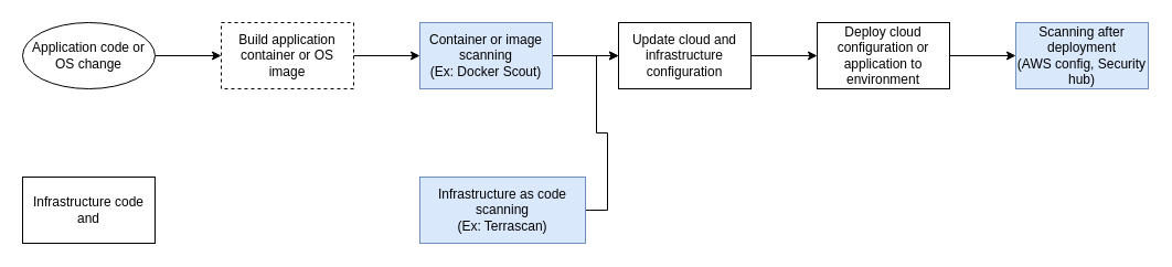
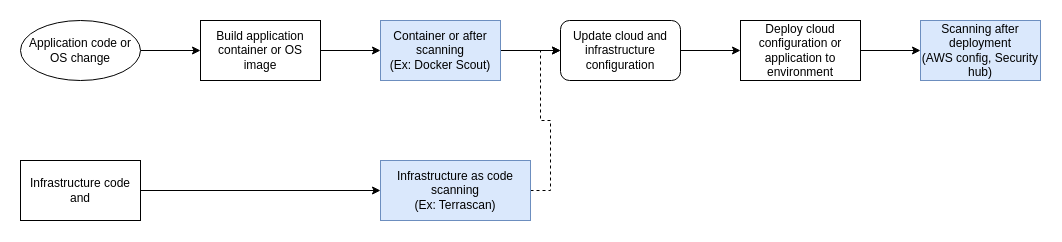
  <mxCell id="0" />
  <mxCell id="1" parent="0" />
  <mxCell id="2" value="" style="edgeStyle=orthogonalEdgeStyle;rounded=0;orthogonalLoop=1;jettySize=auto;html=1;" edge="1" parent="1" source="3" target="5"><mxGeometry relative="1" as="geometry" /></mxCell>
  <mxCell id="3" value="Application code or OS change" style="ellipse;whiteSpace=wrap;html=1;" vertex="1" parent="1"><mxGeometry x="20" y="20" width="120" height="60" as="geometry" /></mxCell>
  <mxCell id="4" value="" style="edgeStyle=orthogonalEdgeStyle;rounded=0;orthogonalLoop=1;jettySize=auto;html=1;" edge="1" parent="1" source="5" target="7"><mxGeometry relative="1" as="geometry" /></mxCell>
- <mxCell id="5" value="Build application container or OS image" style="rounded=0;whiteSpace=wrap;html=1;dashed=1;" vertex="1" parent="1"><mxGeometry x="200" y="20" width="120" height="60" as="geometry" /></mxCell>
+ <mxCell id="5" value="Build application container or OS image" style="rounded=0;whiteSpace=wrap;html=1;" vertex="1" parent="1"><mxGeometry x="200" y="20" width="120" height="60" as="geometry" /></mxCell>
  <mxCell id="6" value="" style="edgeStyle=orthogonalEdgeStyle;rounded=0;orthogonalLoop=1;jettySize=auto;html=1;" edge="1" parent="1" source="7" target="13"><mxGeometry relative="1" as="geometry" /></mxCell>
- <mxCell id="7" value="Container or image scanning&lt;br&gt;(Ex: Docker Scout)" style="rounded=0;whiteSpace=wrap;html=1;fillColor=#dae8fc;strokeColor=#6c8ebf;" vertex="1" parent="1"><mxGeometry x="380" y="20" width="120" height="60" as="geometry" /></mxCell>
+ <mxCell id="7" value="Container or after scanning&lt;br&gt;(Ex: Docker Scout)" style="rounded=0;whiteSpace=wrap;html=1;fillColor=#dae8fc;strokeColor=#6c8ebf;" vertex="1" parent="1"><mxGeometry x="380" y="20" width="120" height="60" as="geometry" /></mxCell>
+ <mxCell id="8" style="edgeStyle=orthogonalEdgeStyle;rounded=0;orthogonalLoop=1;jettySize=auto;html=1;exitX=1;exitY=0.5;exitDx=0;exitDy=0;entryX=0;entryY=0.5;entryDx=0;entryDy=0;" edge="1" parent="1" source="9" target="11"><mxGeometry relative="1" as="geometry" /></mxCell>
  <mxCell id="9" value="Infrastructure code and" style="rounded=0;whiteSpace=wrap;html=1;" vertex="1" parent="1"><mxGeometry x="20" y="160" width="120" height="60" as="geometry" /></mxCell>
- <mxCell id="10" style="edgeStyle=orthogonalEdgeStyle;rounded=0;orthogonalLoop=1;jettySize=auto;html=1;exitX=1;exitY=0.5;exitDx=0;exitDy=0;entryX=0;entryY=0.5;entryDx=0;entryDy=0;" edge="1" parent="1" source="11" target="13"><mxGeometry relative="1" as="geometry" /></mxCell>
+ <mxCell id="10" style="edgeStyle=orthogonalEdgeStyle;rounded=0;orthogonalLoop=1;jettySize=auto;html=1;exitX=1;exitY=0.5;exitDx=0;exitDy=0;entryX=0;entryY=0.5;entryDx=0;entryDy=0;dashed=1;" edge="1" parent="1" source="11" target="13"><mxGeometry relative="1" as="geometry" /></mxCell>
  <mxCell id="11" value="Infrastructure as code scanning&lt;br&gt;(Ex: Terrascan)" style="rounded=0;whiteSpace=wrap;html=1;fillColor=#dae8fc;strokeColor=#6c8ebf;" vertex="1" parent="1"><mxGeometry x="380" y="160" width="150" height="60" as="geometry" /></mxCell>
  <mxCell id="12" value="" style="edgeStyle=orthogonalEdgeStyle;rounded=0;orthogonalLoop=1;jettySize=auto;html=1;" edge="1" parent="1" source="13" target="15"><mxGeometry relative="1" as="geometry" /></mxCell>
- <mxCell id="13" value="Update cloud and infrastructure configuration" style="rounded=0;whiteSpace=wrap;html=1;" vertex="1" parent="1"><mxGeometry x="560" y="20" width="120" height="60" as="geometry" /></mxCell>
+ <mxCell id="13" value="Update cloud and infrastructure configuration" style="whiteSpace=wrap;html=1;rounded=1;" vertex="1" parent="1"><mxGeometry x="560" y="20" width="120" height="60" as="geometry" /></mxCell>
  <mxCell id="14" value="" style="edgeStyle=orthogonalEdgeStyle;rounded=0;orthogonalLoop=1;jettySize=auto;html=1;" edge="1" parent="1" source="15" target="16"><mxGeometry relative="1" as="geometry" /></mxCell>
  <mxCell id="15" value="Deploy cloud configuration or application to environment" style="rounded=0;whiteSpace=wrap;html=1;" vertex="1" parent="1"><mxGeometry x="740" y="20" width="120" height="60" as="geometry" /></mxCell>
  <mxCell id="16" value="Scanning after deployment&lt;br&gt;(AWS config, Security hub)" style="rounded=0;whiteSpace=wrap;html=1;fillColor=#dae8fc;strokeColor=#6c8ebf;" vertex="1" parent="1"><mxGeometry x="920" y="20" width="120" height="60" as="geometry" /></mxCell>
